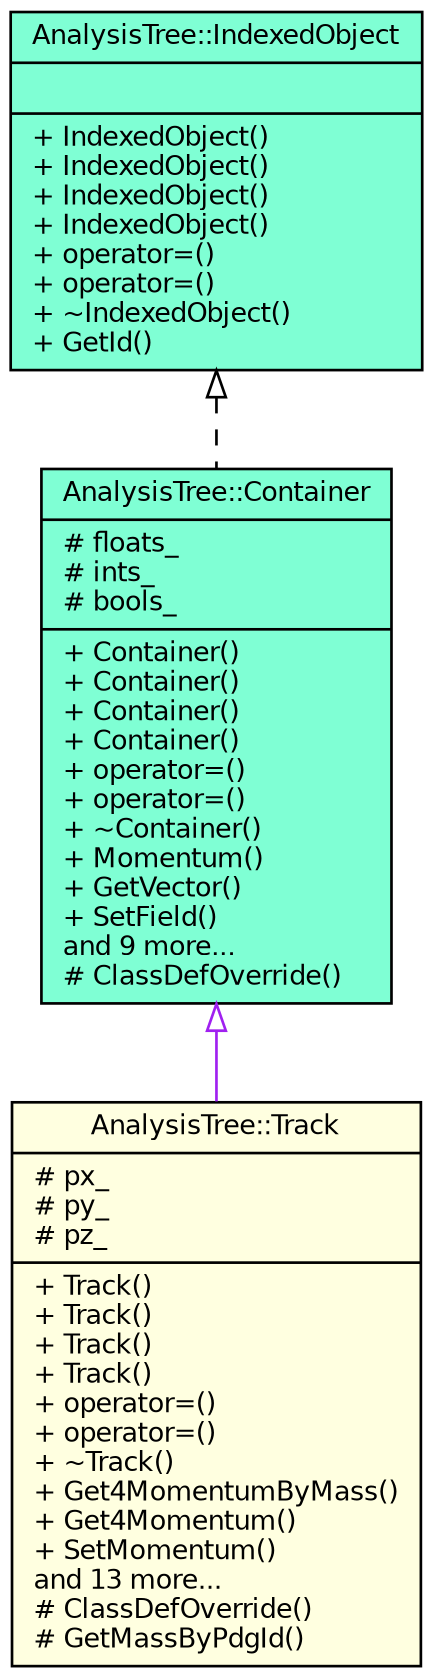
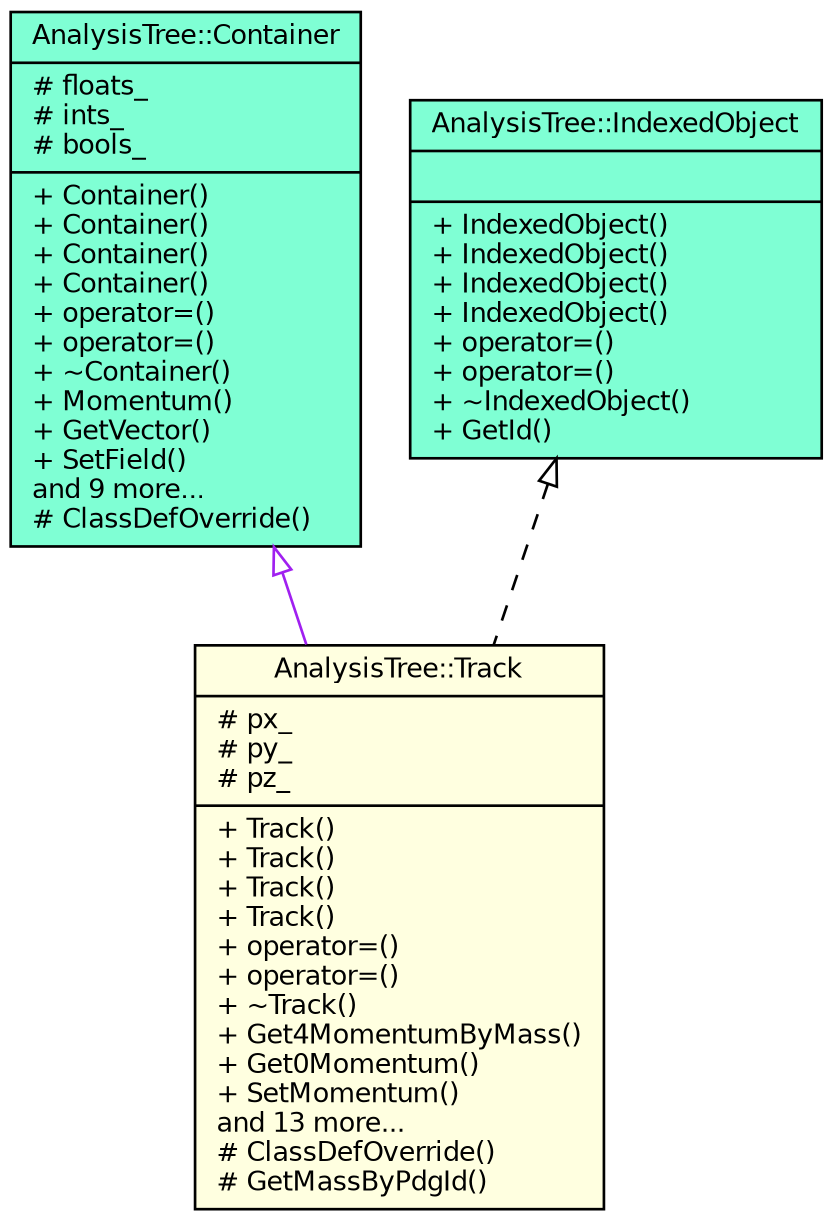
  digraph {
    node [color=black fillcolor=aquamarine fontname=Helvetica fontsize=10 shape=record style=filled]
    edge [arrowtail=onormal dir=back fontname=Helvetica fontsize=10 labelfontname=Helvetica labelfontsize=10]
-   n1 [fillcolor=lightyellow fontcolor=black height=0.2 label="{AnalysisTree::Track\n|# px_\l# py_\l# pz_\l|+ Track()\l+ Track()\l+ Track()\l+ Track()\l+ operator=()\l+ operator=()\l+ ~Track()\l+ Get4MomentumByMass()\l+ Get4Momentum()\l+ SetMomentum()\land 13 more...\l# ClassDefOverride()\l# GetMassByPdgId()\l}" width=0.4]
+   n1 [fillcolor=lightyellow fontcolor=black height=0.2 label="{AnalysisTree::Track\n|# px_\l# py_\l# pz_\l|+ Track()\l+ Track()\l+ Track()\l+ Track()\l+ operator=()\l+ operator=()\l+ ~Track()\l+ Get4MomentumByMass()\l+ Get0Momentum()\l+ SetMomentum()\land 13 more...\l# ClassDefOverride()\l# GetMassByPdgId()\l}" width=0.4]
    n2 [height=0.2 label="{AnalysisTree::Container\n|# floats_\l# ints_\l# bools_\l|+ Container()\l+ Container()\l+ Container()\l+ Container()\l+ operator=()\l+ operator=()\l+ ~Container()\l+ Momentum()\l+ GetVector()\l+ SetField()\land 9 more...\l# ClassDefOverride()\l}" width=0.4]
    n3 [height=0.2 label="{AnalysisTree::IndexedObject\n||+ IndexedObject()\l+ IndexedObject()\l+ IndexedObject()\l+ IndexedObject()\l+ operator=()\l+ operator=()\l+ ~IndexedObject()\l+ GetId()\l}" width=0.4]
    n2 -> n1 [color=purple style=solid]
-   n3 -> n2 [color=black style=dashed]
+   n3 -> n1 [color=black style=dashed]
  }
